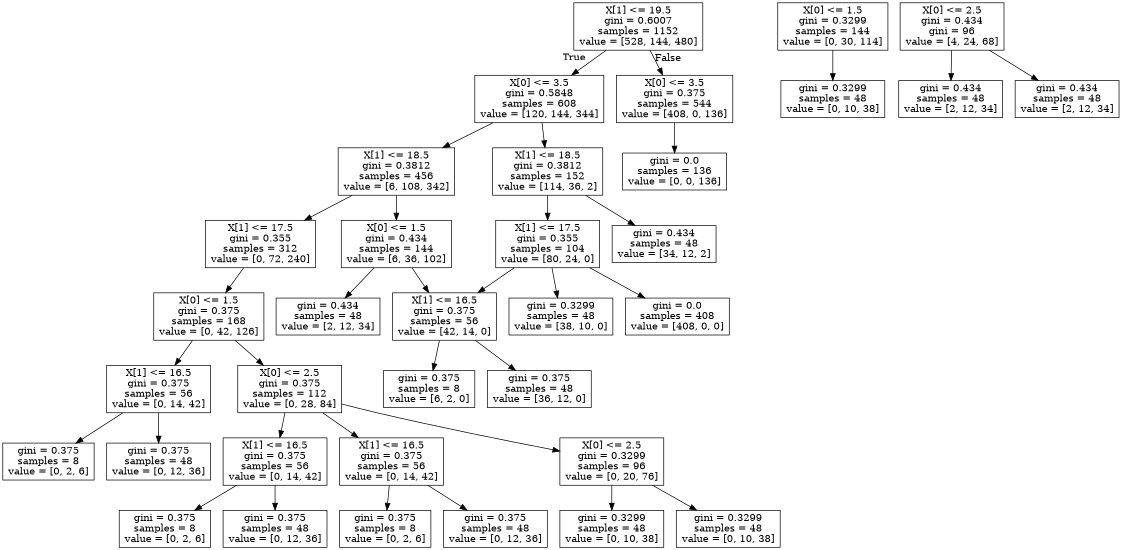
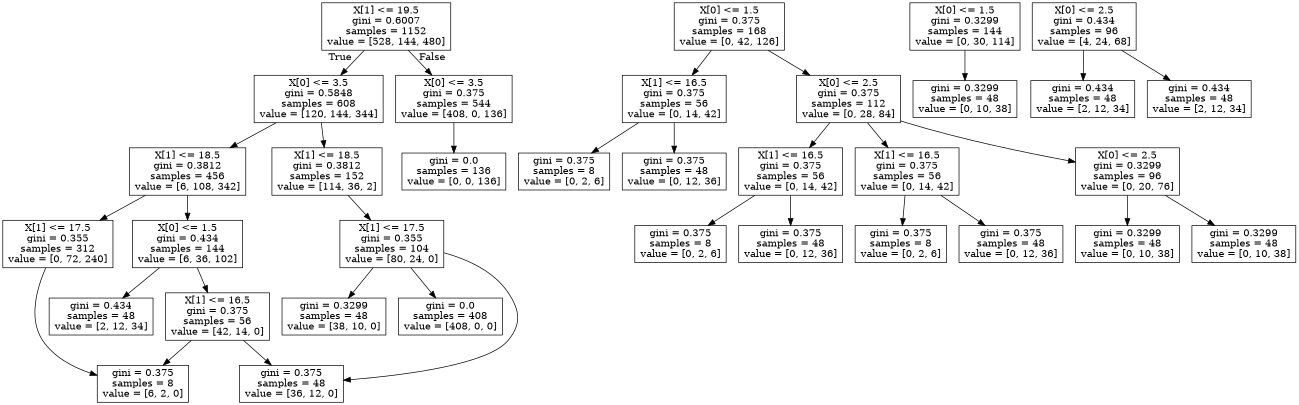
  digraph {
    node [shape=box]
    n1 [label="X[1] <= 19.5\ngini = 0.6007\nsamples = 1152\nvalue = [528, 144, 480]"]
    n2 [label="X[0] <= 3.5\ngini = 0.5848\nsamples = 608\nvalue = [120, 144, 344]"]
    n3 [label="X[0] <= 3.5\ngini = 0.375\nsamples = 544\nvalue = [408, 0, 136]"]
    n4 [label="X[1] <= 18.5\ngini = 0.3812\nsamples = 456\nvalue = [6, 108, 342]"]
    n5 [label="X[1] <= 18.5\ngini = 0.3812\nsamples = 152\nvalue = [114, 36, 2]"]
    n6 [label="gini = 0.0\nsamples = 136\nvalue = [0, 0, 136]"]
    n7 [label="X[1] <= 17.5\ngini = 0.355\nsamples = 312\nvalue = [0, 72, 240]"]
    n8 [label="X[0] <= 1.5\ngini = 0.434\nsamples = 144\nvalue = [6, 36, 102]"]
    n9 [label="X[1] <= 17.5\ngini = 0.355\nsamples = 104\nvalue = [80, 24, 0]"]
-   n10 [label="gini = 0.434\nsamples = 48\nvalue = [34, 12, 2]"]
    n11 [label="X[0] <= 1.5\ngini = 0.375\nsamples = 168\nvalue = [0, 42, 126]"]
    n12 [label="gini = 0.434\nsamples = 48\nvalue = [2, 12, 34]"]
    n13 [label="X[1] <= 16.5\ngini = 0.375\nsamples = 56\nvalue = [42, 14, 0]"]
    n14 [label="X[1] <= 16.5\ngini = 0.375\nsamples = 56\nvalue = [0, 14, 42]"]
    n15 [label="X[0] <= 2.5\ngini = 0.375\nsamples = 112\nvalue = [0, 28, 84]"]
    n16 [label="X[0] <= 1.5\ngini = 0.3299\nsamples = 144\nvalue = [0, 30, 114]"]
    n17 [label="gini = 0.3299\nsamples = 48\nvalue = [0, 10, 38]"]
    n18 [label="gini = 0.375\nsamples = 8\nvalue = [0, 2, 6]"]
    n19 [label="gini = 0.375\nsamples = 48\nvalue = [0, 12, 36]"]
    n20 [label="X[1] <= 16.5\ngini = 0.375\nsamples = 56\nvalue = [0, 14, 42]"]
    n21 [label="X[1] <= 16.5\ngini = 0.375\nsamples = 56\nvalue = [0, 14, 42]"]
    n22 [label="X[0] <= 2.5\ngini = 0.3299\nsamples = 96\nvalue = [0, 20, 76]"]
    n23 [label="gini = 0.375\nsamples = 8\nvalue = [0, 2, 6]"]
    n24 [label="gini = 0.375\nsamples = 48\nvalue = [0, 12, 36]"]
    n25 [label="gini = 0.375\nsamples = 8\nvalue = [0, 2, 6]"]
    n26 [label="gini = 0.375\nsamples = 48\nvalue = [0, 12, 36]"]
    n27 [label="gini = 0.3299\nsamples = 48\nvalue = [0, 10, 38]"]
    n28 [label="gini = 0.3299\nsamples = 48\nvalue = [0, 10, 38]"]
-   n29 [label="X[0] <= 2.5\ngini = 0.434\ngini = 96\nvalue = [4, 24, 68]"]
+   n29 [label="X[0] <= 2.5\ngini = 0.434\nsamples = 96\nvalue = [4, 24, 68]"]
    n30 [label="gini = 0.434\nsamples = 48\nvalue = [2, 12, 34]"]
    n31 [label="gini = 0.434\nsamples = 48\nvalue = [2, 12, 34]"]
    n32 [label="gini = 0.3299\nsamples = 48\nvalue = [38, 10, 0]"]
    n33 [label="gini = 0.0\nsamples = 408\nvalue = [408, 0, 0]"]
    n34 [label="gini = 0.375\nsamples = 8\nvalue = [6, 2, 0]"]
    n35 [label="gini = 0.375\nsamples = 48\nvalue = [36, 12, 0]"]
    n1 -> n2 [headlabel=True labelangle=45 labeldistance=2.5]
    n1 -> n3 [headlabel=False labelangle=-45 labeldistance=2.5]
    n2 -> n4
    n2 -> n5
    n3 -> n6
    n4 -> n7
    n4 -> n8
    n5 -> n9
-   n5 -> n10
-   n7 -> n11
+   n7 -> n34
    n8 -> n12
    n8 -> n13
-   n9 -> n13
+   n9 -> n35
    n9 -> n32
    n9 -> n33
    n11 -> n14
    n11 -> n15
    n13 -> n34
    n13 -> n35
    n14 -> n18
    n14 -> n19
    n15 -> n20
    n15 -> n21
    n15 -> n22
    n16 -> n17
    n20 -> n23
    n20 -> n24
    n21 -> n25
    n21 -> n26
    n22 -> n27
    n22 -> n28
    n29 -> n30
    n29 -> n31
  }
